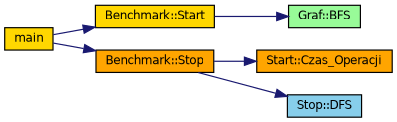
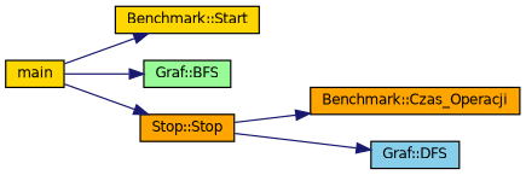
  digraph {
    rankdir=LR
    node [color=black fillcolor=gold fontname=Helvetica fontsize=10 shape=record style=filled]
    edge [color=midnightblue fontname=Helvetica fontsize=10 labelfontname=Helvetica labelfontsize=10 style=solid]
    n1 [fontcolor=black height=0.2 label=main width=0.4]
    n2 [height=0.2 label="Benchmark::Start" width=0.4]
    n3 [fillcolor=palegreen height=0.2 label="Graf::BFS" width=0.4]
-   n4 [fillcolor=orange height=0.2 label="Benchmark::Stop" width=0.4]
-   n5 [fillcolor=orange height=0.2 label="Start::Czas_Operacji" width=0.4]
-   n6 [fillcolor=skyblue height=0.2 label="Stop::DFS" width=0.4]
+   n4 [fillcolor=orange height=0.2 label="Stop::Stop" width=0.4]
+   n5 [fillcolor=orange height=0.2 label="Benchmark::Czas_Operacji" width=0.4]
+   n6 [fillcolor=skyblue height=0.2 label="Graf::DFS" width=0.4]
    n1 -> n2
-   n2 -> n3
+   n1 -> n3
    n1 -> n4
    n4 -> n5
    n4 -> n6
  }
